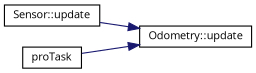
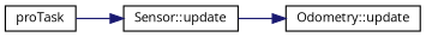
  digraph {
    fontname="Open Sans"
    rankdir=RL
    node [color=black fillcolor=white fontname="Open Sans" fontsize=10 shape=record style=filled]
    edge [color=midnightblue dir=back fontname="Open Sans" fontsize=10 labelfontname=Helvetica labelfontsize=10 style=solid]
    n1 [height=0.2 label="Odometry::update" width=0.4]
    n2 [height=0.2 label="Sensor::update" width=0.4]
    n3 [height=0.2 label=proTask width=0.4]
    n1 -> n2
-   n1 -> n3
+   n2 -> n3
  }
